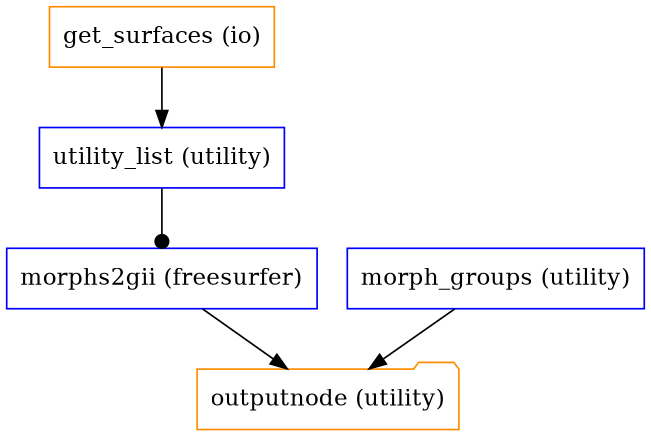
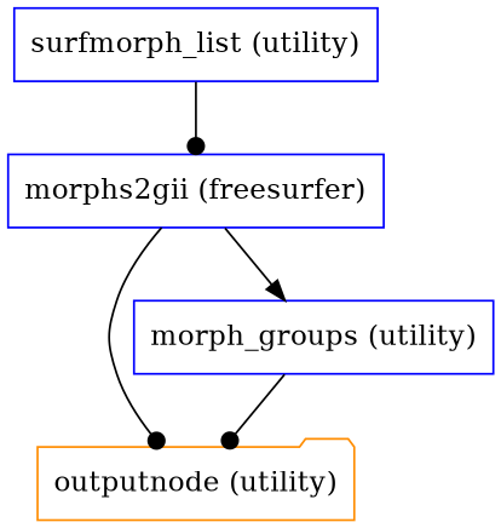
  strict digraph {
    node [color=blue shape=box]
    edge [arrowhead=normal]
-   "get_surfaces (io)" [color=darkorange]
-   "surfmorph_list (utility)" [label="utility_list (utility)"]
+   "surfmorph_list (utility)"
    "morphs2gii (freesurfer)"
    "outputnode (utility)" [color=darkorange shape=folder]
    "morph_groups (utility)"
-   "get_surfaces (io)" -> "surfmorph_list (utility)"
    "surfmorph_list (utility)" -> "morphs2gii (freesurfer)" [arrowhead=dot]
-   "morphs2gii (freesurfer)" -> "outputnode (utility)"
-   "morph_groups (utility)" -> "outputnode (utility)"
+   "morphs2gii (freesurfer)" -> "outputnode (utility)" [arrowhead=dot]
+   "morphs2gii (freesurfer)" -> "morph_groups (utility)"
+   "morph_groups (utility)" -> "outputnode (utility)" [arrowhead=dot]
  }
